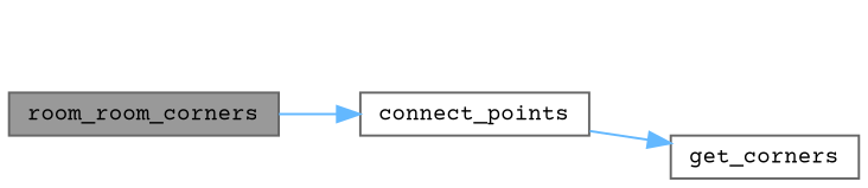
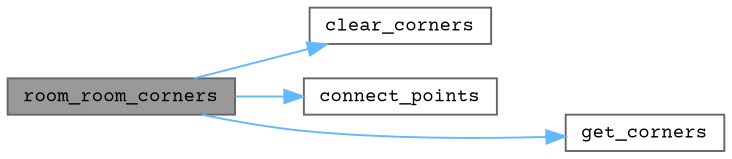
  digraph {
    fontname="Courier Prime"
    rankdir=LR
    node [color=grey40 fillcolor=white fontname="Courier Prime" fontsize=10 shape=box style=filled]
    edge [color=steelblue1 fontname="Courier Prime" fontsize=10 labelfontname=Helvetica labelfontsize=10 style=solid]
    n1 [color=gray40 fillcolor=grey60 fontcolor=black height=0.2 label=room_room_corners width=0.4]
+   n2 [height=0.2 label=clear_corners width=0.4]
    n3 [height=0.2 label=connect_points width=0.4]
    n4 [height=0.2 label=get_corners width=0.4]
+   n1 -> n2
    n1 -> n3
-   n3 -> n4
+   n1 -> n4
  }
